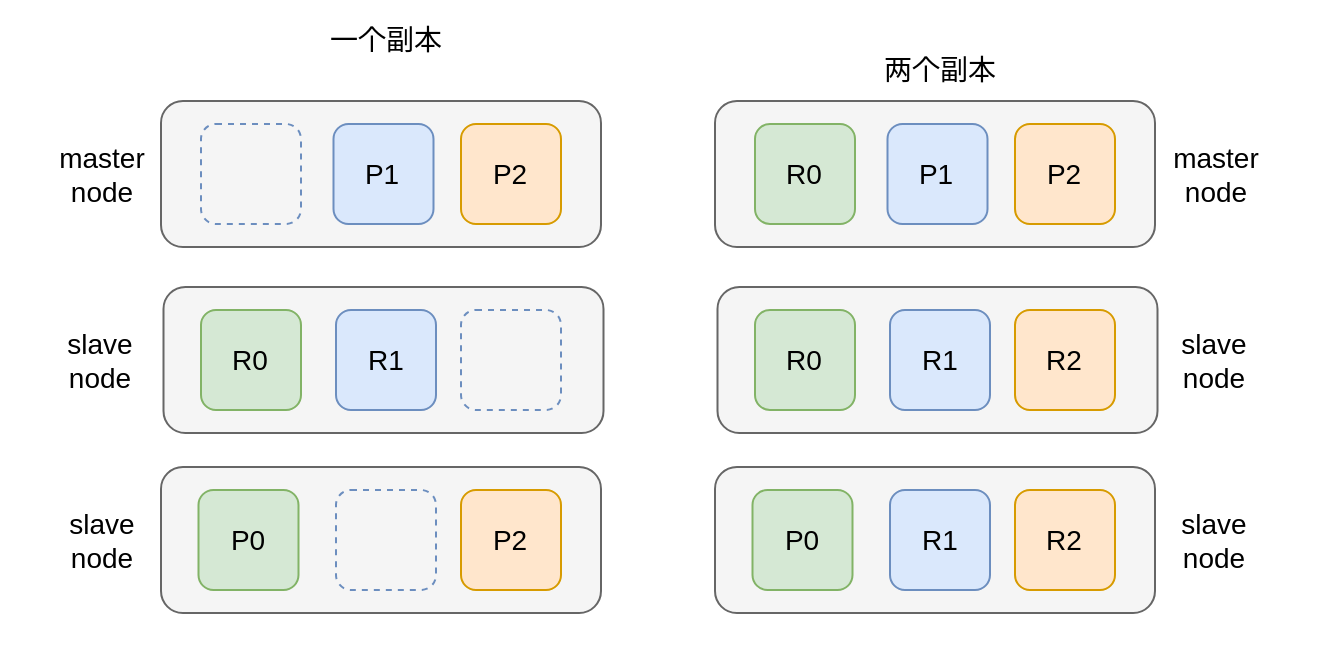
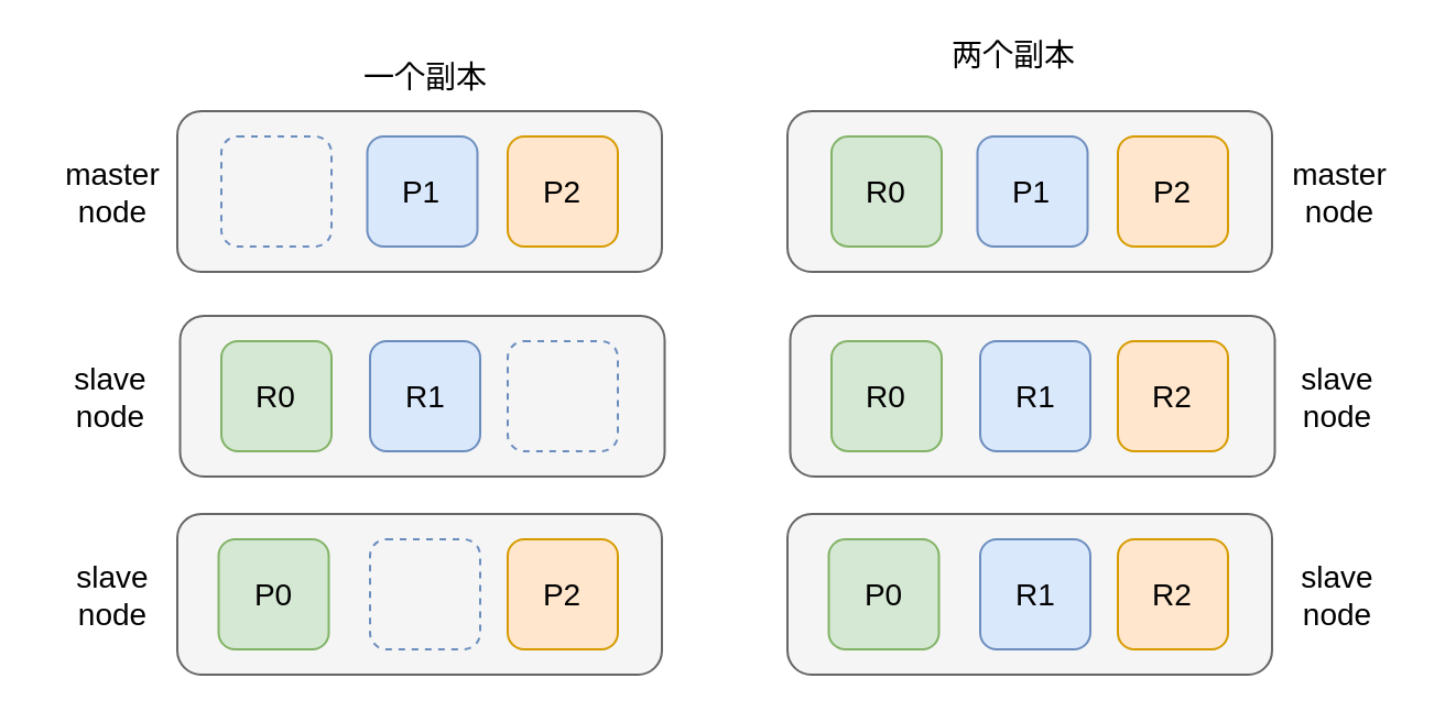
  <mxCell id="0" />
  <mxCell id="1" parent="0" />
  <mxCell id="2" value="" style="rounded=1;whiteSpace=wrap;html=1;shadow=0;labelBackgroundColor=none;sketch=0;fontSize=14;fontColor=#333333;fillColor=#f5f5f5;strokeColor=#666666;" vertex="1" parent="1"><mxGeometry x="80" y="50" width="220" height="73" as="geometry" /></mxCell>
  <mxCell id="3" value="P1" style="rounded=1;whiteSpace=wrap;html=1;shadow=0;labelBackgroundColor=none;sketch=0;fontSize=14;fillColor=#dae8fc;strokeColor=#6c8ebf;" vertex="1" parent="1"><mxGeometry x="166.25" y="61.5" width="50" height="50" as="geometry" /></mxCell>
  <mxCell id="4" value="P2" style="rounded=1;whiteSpace=wrap;html=1;shadow=0;labelBackgroundColor=none;sketch=0;fontSize=14;fillColor=#ffe6cc;strokeColor=#d79b00;" vertex="1" parent="1"><mxGeometry x="230" y="61.5" width="50" height="50" as="geometry" /></mxCell>
  <mxCell id="5" value="" style="rounded=1;whiteSpace=wrap;html=1;shadow=0;labelBackgroundColor=none;sketch=0;fontSize=14;fillColor=none;strokeColor=#6c8ebf;dashed=1;" vertex="1" parent="1"><mxGeometry x="100" y="61.5" width="50" height="50" as="geometry" /></mxCell>
  <mxCell id="6" value="" style="rounded=1;whiteSpace=wrap;html=1;shadow=0;labelBackgroundColor=none;sketch=0;fontSize=14;fontColor=#333333;fillColor=#f5f5f5;strokeColor=#666666;" vertex="1" parent="1"><mxGeometry x="81.25" y="143" width="220" height="73" as="geometry" /></mxCell>
  <mxCell id="7" value="R1" style="rounded=1;whiteSpace=wrap;html=1;shadow=0;labelBackgroundColor=none;sketch=0;fontSize=14;fillColor=#dae8fc;strokeColor=#6c8ebf;" vertex="1" parent="1"><mxGeometry x="167.5" y="154.5" width="50" height="50" as="geometry" /></mxCell>
  <mxCell id="8" value="R0" style="rounded=1;whiteSpace=wrap;html=1;shadow=0;labelBackgroundColor=none;sketch=0;fontSize=14;fillColor=#d5e8d4;strokeColor=#82b366;" vertex="1" parent="1"><mxGeometry x="100" y="154.5" width="50" height="50" as="geometry" /></mxCell>
  <mxCell id="9" value="" style="rounded=1;whiteSpace=wrap;html=1;shadow=0;labelBackgroundColor=none;sketch=0;fontSize=14;fillColor=none;strokeColor=#6c8ebf;dashed=1;" vertex="1" parent="1"><mxGeometry x="230" y="154.5" width="50" height="50" as="geometry" /></mxCell>
  <mxCell id="10" value="" style="rounded=1;whiteSpace=wrap;html=1;shadow=0;labelBackgroundColor=none;sketch=0;fontSize=14;fontColor=#333333;fillColor=#f5f5f5;strokeColor=#666666;" vertex="1" parent="1"><mxGeometry x="80" y="233" width="220" height="73" as="geometry" /></mxCell>
  <mxCell id="11" value="P0" style="rounded=1;whiteSpace=wrap;html=1;shadow=0;labelBackgroundColor=none;sketch=0;fontSize=14;fillColor=#d5e8d4;strokeColor=#82b366;" vertex="1" parent="1"><mxGeometry x="98.75" y="244.5" width="50" height="50" as="geometry" /></mxCell>
  <mxCell id="12" value="P2" style="rounded=1;whiteSpace=wrap;html=1;shadow=0;labelBackgroundColor=none;sketch=0;fontSize=14;fillColor=#ffe6cc;strokeColor=#d79b00;" vertex="1" parent="1"><mxGeometry x="230" y="244.5" width="50" height="50" as="geometry" /></mxCell>
  <mxCell id="13" value="" style="rounded=1;whiteSpace=wrap;html=1;shadow=0;labelBackgroundColor=none;sketch=0;fontSize=14;fillColor=none;strokeColor=#6c8ebf;dashed=1;" vertex="1" parent="1"><mxGeometry x="167.5" y="244.5" width="50" height="50" as="geometry" /></mxCell>
- <mxCell id="14" value="一个副本" style="text;html=1;strokeColor=none;fillColor=none;align=center;verticalAlign=middle;whiteSpace=wrap;rounded=0;shadow=0;dashed=1;labelBackgroundColor=default;sketch=0;fontSize=14;fontColor=#000000;" vertex="1" parent="1"><mxGeometry x="162.5" y="5" width="60" height="30" as="geometry" /></mxCell>
+ <mxCell id="14" value="一个副本" style="text;html=1;strokeColor=none;fillColor=none;align=center;verticalAlign=middle;whiteSpace=wrap;rounded=0;shadow=0;dashed=1;labelBackgroundColor=default;sketch=0;fontSize=14;fontColor=#000000;" vertex="1" parent="1"><mxGeometry x="162.5" y="20" width="60" height="30" as="geometry" /></mxCell>
  <mxCell id="15" value="" style="rounded=1;whiteSpace=wrap;html=1;shadow=0;labelBackgroundColor=none;sketch=0;fontSize=14;fontColor=#333333;fillColor=#f5f5f5;strokeColor=#666666;" vertex="1" parent="1"><mxGeometry x="357" y="50" width="220" height="73" as="geometry" /></mxCell>
  <mxCell id="16" value="P1" style="rounded=1;whiteSpace=wrap;html=1;shadow=0;labelBackgroundColor=none;sketch=0;fontSize=14;fillColor=#dae8fc;strokeColor=#6c8ebf;" vertex="1" parent="1"><mxGeometry x="443.25" y="61.5" width="50" height="50" as="geometry" /></mxCell>
  <mxCell id="17" value="P2" style="rounded=1;whiteSpace=wrap;html=1;shadow=0;labelBackgroundColor=none;sketch=0;fontSize=14;fillColor=#ffe6cc;strokeColor=#d79b00;" vertex="1" parent="1"><mxGeometry x="507" y="61.5" width="50" height="50" as="geometry" /></mxCell>
  <mxCell id="18" value="" style="rounded=1;whiteSpace=wrap;html=1;shadow=0;labelBackgroundColor=none;sketch=0;fontSize=14;fontColor=#333333;fillColor=#f5f5f5;strokeColor=#666666;" vertex="1" parent="1"><mxGeometry x="358.25" y="143" width="220" height="73" as="geometry" /></mxCell>
  <mxCell id="19" value="R1" style="rounded=1;whiteSpace=wrap;html=1;shadow=0;labelBackgroundColor=none;sketch=0;fontSize=14;fillColor=#dae8fc;strokeColor=#6c8ebf;" vertex="1" parent="1"><mxGeometry x="444.5" y="154.5" width="50" height="50" as="geometry" /></mxCell>
  <mxCell id="20" value="R0" style="rounded=1;whiteSpace=wrap;html=1;shadow=0;labelBackgroundColor=none;sketch=0;fontSize=14;fillColor=#d5e8d4;strokeColor=#82b366;" vertex="1" parent="1"><mxGeometry x="377" y="154.5" width="50" height="50" as="geometry" /></mxCell>
  <mxCell id="21" value="" style="rounded=1;whiteSpace=wrap;html=1;shadow=0;labelBackgroundColor=none;sketch=0;fontSize=14;fontColor=#333333;fillColor=#f5f5f5;strokeColor=#666666;" vertex="1" parent="1"><mxGeometry x="357" y="233" width="220" height="73" as="geometry" /></mxCell>
  <mxCell id="22" value="P0" style="rounded=1;whiteSpace=wrap;html=1;shadow=0;labelBackgroundColor=none;sketch=0;fontSize=14;fillColor=#d5e8d4;strokeColor=#82b366;" vertex="1" parent="1"><mxGeometry x="375.75" y="244.5" width="50" height="50" as="geometry" /></mxCell>
  <mxCell id="23" value="R2" style="rounded=1;whiteSpace=wrap;html=1;shadow=0;labelBackgroundColor=none;sketch=0;fontSize=14;fillColor=#ffe6cc;strokeColor=#d79b00;" vertex="1" parent="1"><mxGeometry x="507" y="244.5" width="50" height="50" as="geometry" /></mxCell>
- <mxCell id="24" value="&lt;span style=&quot;font-size: 14px;&quot;&gt;两&lt;/span&gt;个副本" style="text;html=1;strokeColor=none;fillColor=none;align=center;verticalAlign=middle;whiteSpace=wrap;rounded=0;shadow=0;dashed=1;labelBackgroundColor=default;sketch=0;fontSize=14;fontColor=#000000;fontStyle=0" vertex="1" parent="1"><mxGeometry x="439.5" y="20" width="60" height="30" as="geometry" /></mxCell>
+ <mxCell id="24" value="&lt;span style=&quot;font-size: 14px;&quot;&gt;两&lt;/span&gt;个副本" style="text;html=1;strokeColor=none;fillColor=none;align=center;verticalAlign=middle;whiteSpace=wrap;rounded=0;shadow=0;dashed=1;labelBackgroundColor=default;sketch=0;fontSize=14;fontColor=#000000;fontStyle=0" vertex="1" parent="1"><mxGeometry x="429.5" y="10" width="60" height="30" as="geometry" /></mxCell>
  <mxCell id="25" value="R0" style="rounded=1;whiteSpace=wrap;html=1;shadow=0;labelBackgroundColor=none;sketch=0;fontSize=14;fillColor=#d5e8d4;strokeColor=#82b366;" vertex="1" parent="1"><mxGeometry x="377" y="61.5" width="50" height="50" as="geometry" /></mxCell>
  <mxCell id="26" value="R2" style="rounded=1;whiteSpace=wrap;html=1;shadow=0;labelBackgroundColor=none;sketch=0;fontSize=14;fillColor=#ffe6cc;strokeColor=#d79b00;" vertex="1" parent="1"><mxGeometry x="507" y="154.5" width="50" height="50" as="geometry" /></mxCell>
  <mxCell id="27" value="R1" style="rounded=1;whiteSpace=wrap;html=1;shadow=0;labelBackgroundColor=none;sketch=0;fontSize=14;fillColor=#dae8fc;strokeColor=#6c8ebf;" vertex="1" parent="1"><mxGeometry x="444.5" y="244.5" width="50" height="50" as="geometry" /></mxCell>
  <mxCell id="28" value="master node" style="text;html=1;strokeColor=none;fillColor=none;align=center;verticalAlign=middle;whiteSpace=wrap;rounded=0;shadow=0;dashed=1;labelBackgroundColor=default;sketch=0;fontSize=14;fontColor=#000000;" vertex="1" parent="1"><mxGeometry x="21.25" y="71.5" width="60" height="30" as="geometry" /></mxCell>
  <mxCell id="29" value="master node" style="text;html=1;strokeColor=none;fillColor=none;align=center;verticalAlign=middle;whiteSpace=wrap;rounded=0;shadow=0;dashed=1;labelBackgroundColor=default;sketch=0;fontSize=14;fontColor=#000000;" vertex="1" parent="1"><mxGeometry x="578.25" y="71.5" width="60" height="30" as="geometry" /></mxCell>
  <mxCell id="30" value="slave&lt;br style=&quot;font-size: 14px;&quot;&gt;node" style="text;html=1;strokeColor=none;fillColor=none;align=center;verticalAlign=middle;whiteSpace=wrap;rounded=0;shadow=0;dashed=1;labelBackgroundColor=default;sketch=0;fontSize=14;fontColor=#000000;" vertex="1" parent="1"><mxGeometry x="20" y="164.5" width="60" height="30" as="geometry" /></mxCell>
  <mxCell id="31" value="slave&lt;br style=&quot;font-size: 14px;&quot;&gt;node" style="text;html=1;strokeColor=none;fillColor=none;align=center;verticalAlign=middle;whiteSpace=wrap;rounded=0;shadow=0;dashed=1;labelBackgroundColor=default;sketch=0;fontSize=14;fontColor=#000000;" vertex="1" parent="1"><mxGeometry x="21.25" y="254.5" width="60" height="30" as="geometry" /></mxCell>
  <mxCell id="32" value="slave&lt;br style=&quot;font-size: 14px;&quot;&gt;node" style="text;html=1;strokeColor=none;fillColor=none;align=center;verticalAlign=middle;whiteSpace=wrap;rounded=0;shadow=0;dashed=1;labelBackgroundColor=default;sketch=0;fontSize=14;fontColor=#000000;" vertex="1" parent="1"><mxGeometry x="577" y="164.5" width="60" height="30" as="geometry" /></mxCell>
  <mxCell id="33" value="slave&lt;br style=&quot;font-size: 14px;&quot;&gt;node" style="text;html=1;strokeColor=none;fillColor=none;align=center;verticalAlign=middle;whiteSpace=wrap;rounded=0;shadow=0;dashed=1;labelBackgroundColor=default;sketch=0;fontSize=14;fontColor=#000000;" vertex="1" parent="1"><mxGeometry x="577" y="254.5" width="60" height="30" as="geometry" /></mxCell>
